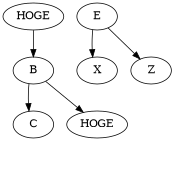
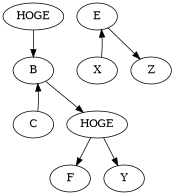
  digraph {
    n1 [label=HOGE]
    n2 [label=B]
    n3 [label=C]
    n4 [label=HOGE]
+   n5 [label=F]
+   n6 [label=Y]
    n7 [label=E]
    n8 [label=X]
    n9 [label=Z]
    n1 -> n2
-   n2 -> n3
+   n3 -> n2
    n2 -> n4
-   n7 -> n8
+   n4 -> n5
+   n4 -> n6
+   n8 -> n7
    n7 -> n9
  }
